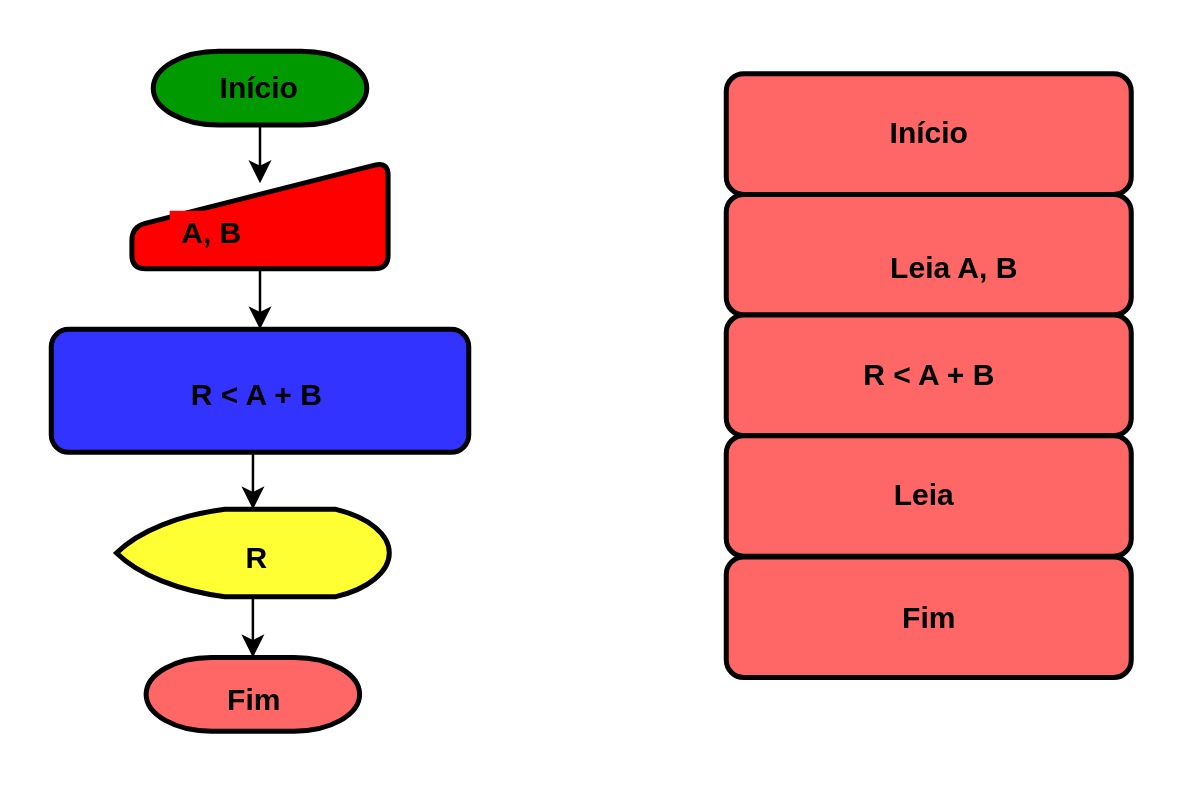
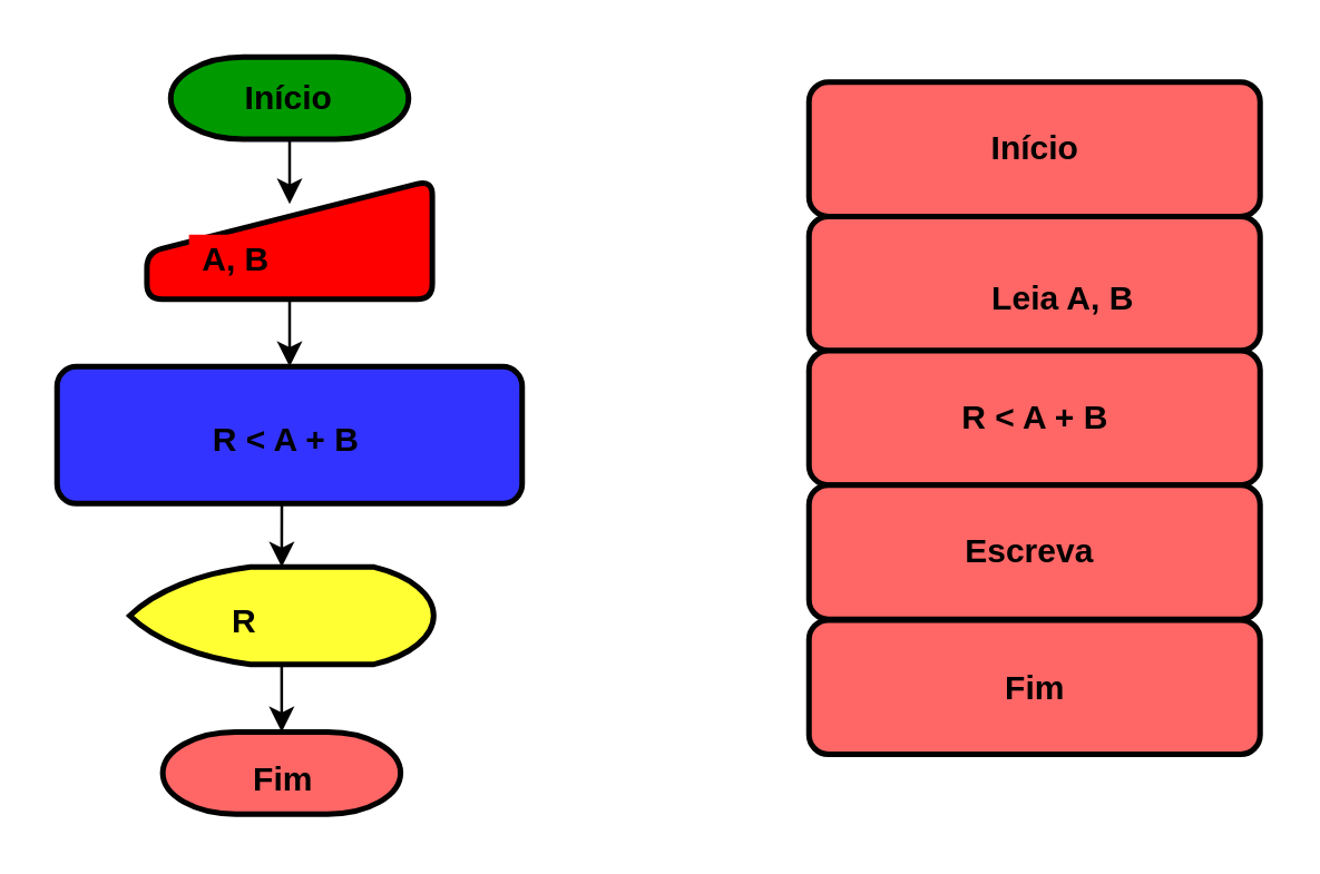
  <mxCell id="0" />
  <mxCell id="1" parent="0" />
  <mxCell id="2" value="" style="group" vertex="1" connectable="0" parent="1"><mxGeometry x="20" y="20" width="167" height="272" as="geometry" /></mxCell>
  <mxCell id="3" value="&lt;b&gt;Início&lt;/b&gt;" style="strokeWidth=2;html=1;shape=mxgraph.flowchart.terminator;whiteSpace=wrap;fillColor=#009900;" vertex="1" parent="2"><mxGeometry x="40.801" width="85.398" height="29.538" as="geometry" /></mxCell>
  <mxCell id="4" value="" style="html=1;strokeWidth=2;shape=manualInput;whiteSpace=wrap;rounded=1;size=26;arcSize=11;fillColor=#FF0000;" vertex="1" parent="2"><mxGeometry x="32.261" y="44.204" width="102.477" height="42.779" as="geometry" /></mxCell>
  <mxCell id="5" style="edgeStyle=orthogonalEdgeStyle;rounded=0;orthogonalLoop=1;jettySize=auto;html=1;exitX=0.5;exitY=1;exitDx=0;exitDy=0;exitPerimeter=0;entryX=0.5;entryY=0.2;entryDx=0;entryDy=0;entryPerimeter=0;" edge="1" parent="2" source="3" target="4"><mxGeometry relative="1" as="geometry" /></mxCell>
  <mxCell id="6" value="" style="rounded=1;whiteSpace=wrap;html=1;absoluteArcSize=1;arcSize=14;strokeWidth=2;fillColor=#3333FF;" vertex="1" parent="2"><mxGeometry y="111.224" width="167" height="49.195" as="geometry" /></mxCell>
  <mxCell id="7" style="edgeStyle=orthogonalEdgeStyle;rounded=0;orthogonalLoop=1;jettySize=auto;html=1;exitX=0.5;exitY=1;exitDx=0;exitDy=0;entryX=0.5;entryY=0;entryDx=0;entryDy=0;" edge="1" parent="2" source="4" target="6"><mxGeometry relative="1" as="geometry" /></mxCell>
  <mxCell id="8" value="" style="strokeWidth=2;html=1;shape=mxgraph.flowchart.display;whiteSpace=wrap;fillColor=#FFFF33;" vertex="1" parent="2"><mxGeometry x="26.094" y="183.235" width="109.119" height="34.936" as="geometry" /></mxCell>
  <mxCell id="9" style="edgeStyle=orthogonalEdgeStyle;rounded=0;orthogonalLoop=1;jettySize=auto;html=1;exitX=0.5;exitY=1;exitDx=0;exitDy=0;entryX=0.5;entryY=0;entryDx=0;entryDy=0;entryPerimeter=0;" edge="1" parent="2" source="6" target="8"><mxGeometry relative="1" as="geometry" /></mxCell>
  <mxCell id="10" value="" style="strokeWidth=2;html=1;shape=mxgraph.flowchart.terminator;whiteSpace=wrap;fillColor=#FF6666;" vertex="1" parent="2"><mxGeometry x="37.955" y="242.462" width="85.398" height="29.538" as="geometry" /></mxCell>
  <mxCell id="11" style="edgeStyle=orthogonalEdgeStyle;rounded=0;orthogonalLoop=1;jettySize=auto;html=1;exitX=0.5;exitY=1;exitDx=0;exitDy=0;exitPerimeter=0;entryX=0.5;entryY=0;entryDx=0;entryDy=0;entryPerimeter=0;" edge="1" parent="2" source="8" target="10"><mxGeometry relative="1" as="geometry" /></mxCell>
  <mxCell id="12" value="&lt;b&gt;A, B&lt;/b&gt;" style="text;html=1;align=center;verticalAlign=middle;resizable=0;points=[];;autosize=1;fillColor=#FF0000;" vertex="1" parent="2"><mxGeometry x="47.369" y="63.811" width="34" height="18" as="geometry" /></mxCell>
  <mxCell id="13" value="&lt;b&gt;R &amp;lt; A + B&lt;/b&gt;" style="text;html=1;align=center;verticalAlign=middle;resizable=0;points=[];;autosize=1;" vertex="1" parent="2"><mxGeometry x="51.239" y="129.405" width="62" height="18" as="geometry" /></mxCell>
- <mxCell id="14" value="&lt;b&gt;R&lt;/b&gt;" style="text;html=1;align=center;verticalAlign=middle;resizable=0;points=[];;autosize=1;" vertex="1" parent="2"><mxGeometry x="72.114" y="194.286" width="19" height="18" as="geometry" /></mxCell>
+ <mxCell id="14" value="&lt;b&gt;R&lt;/b&gt;" style="text;html=1;align=center;verticalAlign=middle;resizable=0;points=[];;autosize=1;" vertex="1" parent="2"><mxGeometry x="57.114" y="194.286" width="19" height="18" as="geometry" /></mxCell>
  <mxCell id="15" value="&lt;b&gt;Fim&lt;/b&gt;" style="text;html=1;align=center;verticalAlign=middle;resizable=0;points=[];;autosize=1;" vertex="1" parent="2"><mxGeometry x="65.946" y="250.967" width="31" height="18" as="geometry" /></mxCell>
  <mxCell id="16" value="" style="rounded=1;whiteSpace=wrap;html=1;absoluteArcSize=1;arcSize=14;strokeWidth=2;fillColor=#FF6666;" vertex="1" parent="1"><mxGeometry x="290" y="29" width="162" height="48.25" as="geometry" /></mxCell>
  <mxCell id="17" value="" style="rounded=1;whiteSpace=wrap;html=1;absoluteArcSize=1;arcSize=14;strokeWidth=2;fillColor=#FF6666;" vertex="1" parent="1"><mxGeometry x="290" y="77.25" width="162" height="48.25" as="geometry" /></mxCell>
  <mxCell id="18" value="" style="rounded=1;whiteSpace=wrap;html=1;absoluteArcSize=1;arcSize=14;strokeWidth=2;fillColor=#FF6666;" vertex="1" parent="1"><mxGeometry x="290" y="125.5" width="162" height="48.25" as="geometry" /></mxCell>
  <mxCell id="19" value="" style="rounded=1;whiteSpace=wrap;html=1;absoluteArcSize=1;arcSize=14;strokeWidth=2;fillColor=#FF6666;" vertex="1" parent="1"><mxGeometry x="290" y="173.75" width="162" height="48.25" as="geometry" /></mxCell>
  <mxCell id="20" value="" style="rounded=1;whiteSpace=wrap;html=1;absoluteArcSize=1;arcSize=14;strokeWidth=2;fillColor=#FF6666;" vertex="1" parent="1"><mxGeometry x="290" y="222.25" width="162" height="48.25" as="geometry" /></mxCell>
  <mxCell id="21" value="&lt;b&gt;Início&lt;/b&gt;" style="text;html=1;align=center;verticalAlign=middle;resizable=0;points=[];;autosize=1;" vertex="1" parent="1"><mxGeometry x="350.5" y="44" width="41" height="18" as="geometry" /></mxCell>
  <mxCell id="22" value="&lt;b&gt;Leia A, B&lt;/b&gt;" style="text;html=1;align=center;verticalAlign=middle;resizable=0;points=[];;autosize=1;" vertex="1" parent="1"><mxGeometry x="350.5" y="97.5" width="61" height="18" as="geometry" /></mxCell>
  <mxCell id="23" value="&lt;b&gt;R &amp;lt; A + B&lt;/b&gt;" style="text;html=1;align=center;verticalAlign=middle;resizable=0;points=[];;autosize=1;" vertex="1" parent="1"><mxGeometry x="339.5" y="140.5" width="62" height="18" as="geometry" /></mxCell>
- <mxCell id="24" value="&lt;b&gt;Leia&lt;/b&gt;" style="text;html=1;align=center;verticalAlign=middle;resizable=0;points=[];;autosize=1;" vertex="1" parent="1"><mxGeometry x="340.5" y="189" width="56" height="18" as="geometry" /></mxCell>
+ <mxCell id="24" value="&lt;b&gt;Escreva&lt;/b&gt;" style="text;html=1;align=center;verticalAlign=middle;resizable=0;points=[];;autosize=1;" vertex="1" parent="1"><mxGeometry x="340.5" y="189" width="56" height="18" as="geometry" /></mxCell>
  <mxCell id="25" value="&lt;b&gt;Fim&lt;/b&gt;" style="text;html=1;align=center;verticalAlign=middle;resizable=0;points=[];;autosize=1;" vertex="1" parent="1"><mxGeometry x="355" y="237.5" width="31" height="18" as="geometry" /></mxCell>
